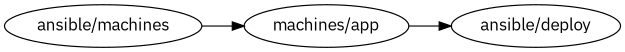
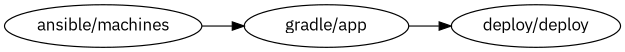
  digraph {
    fontname="IBM Plex Sans"
    rankdir=LR
    node [fontname="IBM Plex Sans"]
    edge [fontname="IBM Plex Sans"]
    "ansible/machines"
-   "gradle/app" [label="machines/app"]
-   "ansible/deploy"
+   "gradle/app"
+   "ansible/deploy" [label="deploy/deploy"]
    "ansible/machines" -> "gradle/app"
    "gradle/app" -> "ansible/deploy"
  }
